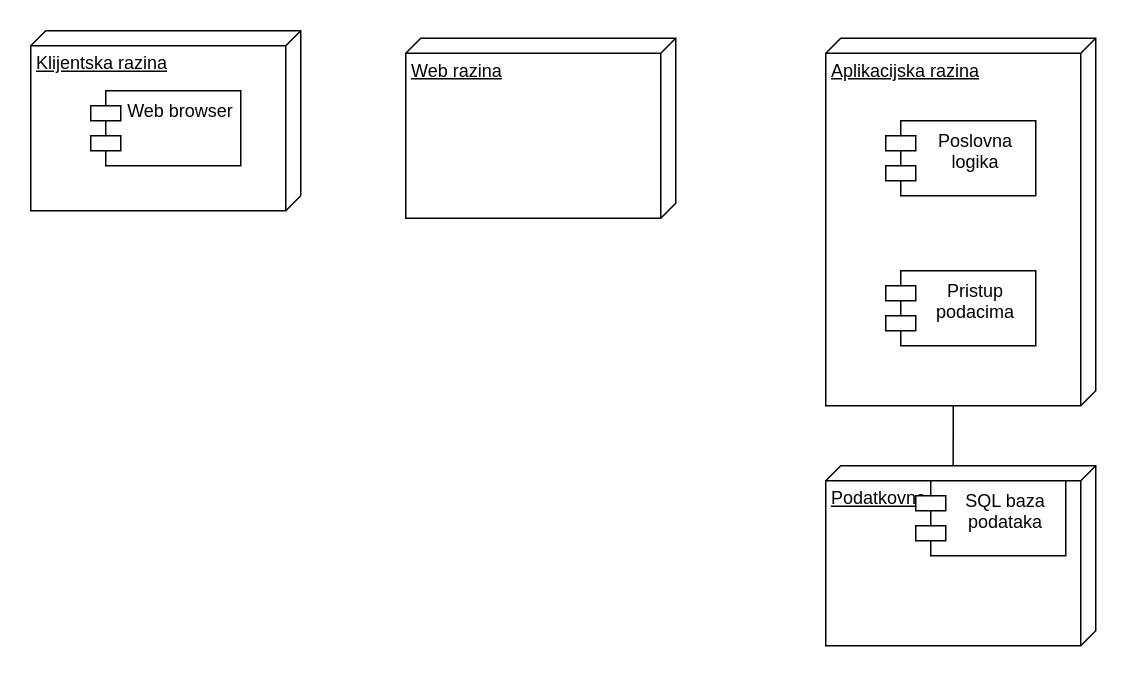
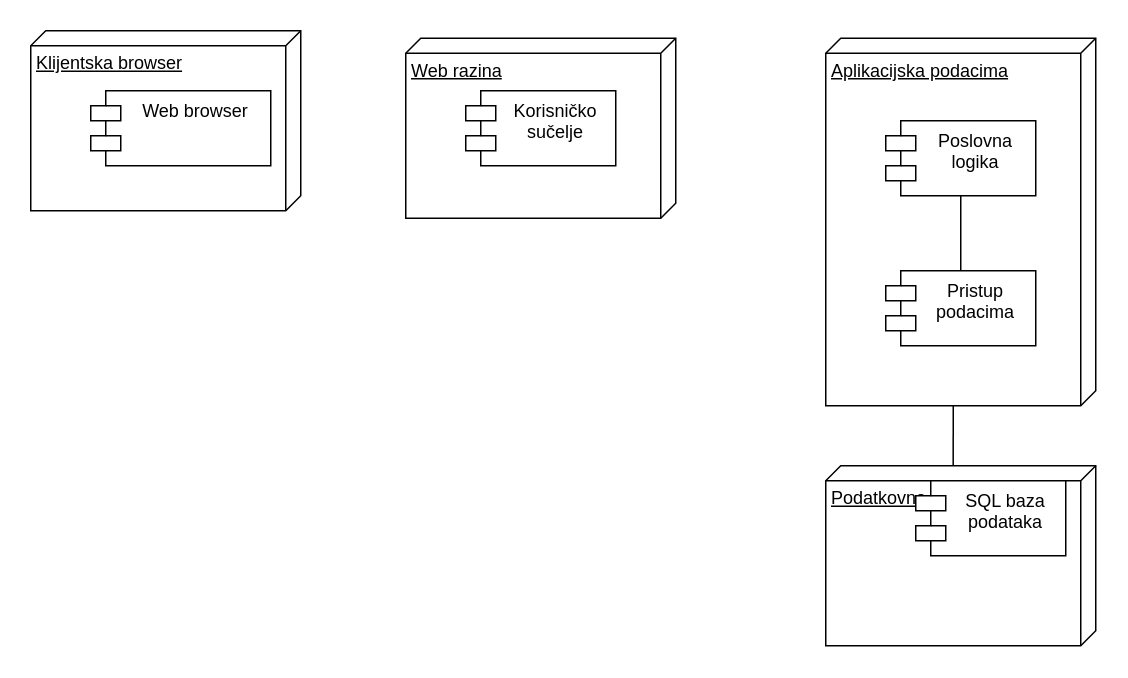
  <mxCell id="0" />
  <mxCell id="1" parent="0" />
- <mxCell id="2" value="Klijentska razina" style="verticalAlign=top;align=left;spacingTop=8;spacingLeft=2;spacingRight=12;shape=cube;size=10;direction=south;fontStyle=4;html=1;whiteSpace=wrap;" parent="1" vertex="1"><mxGeometry x="20" y="20" width="180" height="120" as="geometry" /></mxCell>
- <mxCell id="3" value="Web browser" style="shape=module;align=left;spacingLeft=20;align=center;verticalAlign=top;whiteSpace=wrap;html=1;" parent="1" vertex="1"><mxGeometry x="60" y="60" width="100" height="50" as="geometry" /></mxCell>
+ <mxCell id="2" value="Klijentska browser" style="verticalAlign=top;align=left;spacingTop=8;spacingLeft=2;spacingRight=12;shape=cube;size=10;direction=south;fontStyle=4;html=1;whiteSpace=wrap;" parent="1" vertex="1"><mxGeometry x="20" y="20" width="180" height="120" as="geometry" /></mxCell>
+ <mxCell id="3" value="Web browser" style="shape=module;align=left;spacingLeft=20;align=center;verticalAlign=top;whiteSpace=wrap;html=1;" parent="1" vertex="1"><mxGeometry x="60" y="60" width="120" height="50" as="geometry" /></mxCell>
  <mxCell id="4" value="Web razina" style="verticalAlign=top;align=left;spacingTop=8;spacingLeft=2;spacingRight=12;shape=cube;size=10;direction=south;fontStyle=4;html=1;whiteSpace=wrap;" parent="1" vertex="1"><mxGeometry x="270" y="25" width="180" height="120" as="geometry" /></mxCell>
- <mxCell id="6" value="Aplikacijska razina" style="verticalAlign=top;align=left;spacingTop=8;spacingLeft=2;spacingRight=12;shape=cube;size=10;direction=south;fontStyle=4;html=1;whiteSpace=wrap;" parent="1" vertex="1"><mxGeometry x="550" y="25" width="180" height="245" as="geometry" /></mxCell>
+ <mxCell id="5" value="Korisničko sučelje" style="shape=module;align=left;spacingLeft=20;align=center;verticalAlign=top;whiteSpace=wrap;html=1;" parent="1" vertex="1"><mxGeometry x="310" y="60" width="100" height="50" as="geometry" /></mxCell>
+ <mxCell id="6" value="Aplikacijska podacima" style="verticalAlign=top;align=left;spacingTop=8;spacingLeft=2;spacingRight=12;shape=cube;size=10;direction=south;fontStyle=4;html=1;whiteSpace=wrap;" parent="1" vertex="1"><mxGeometry x="550" y="25" width="180" height="245" as="geometry" /></mxCell>
  <mxCell id="7" value="Poslovna logika" style="shape=module;align=left;spacingLeft=20;align=center;verticalAlign=top;whiteSpace=wrap;html=1;" parent="1" vertex="1"><mxGeometry x="590" y="80" width="100" height="50" as="geometry" /></mxCell>
  <mxCell id="8" value="Pristup podacima" style="shape=module;align=left;spacingLeft=20;align=center;verticalAlign=top;whiteSpace=wrap;html=1;" parent="1" vertex="1"><mxGeometry x="590" y="180" width="100" height="50" as="geometry" /></mxCell>
  <mxCell id="9" value="Podatkovna razina" style="verticalAlign=top;align=left;spacingTop=8;spacingLeft=2;spacingRight=12;shape=cube;size=10;direction=south;fontStyle=4;html=1;whiteSpace=wrap;" parent="1" vertex="1"><mxGeometry x="550" y="310" width="180" height="120" as="geometry" /></mxCell>
  <mxCell id="10" value="SQL baza podataka" style="shape=module;align=left;spacingLeft=20;align=center;verticalAlign=top;whiteSpace=wrap;html=1;" parent="1" vertex="1"><mxGeometry x="610" y="320" width="100" height="50" as="geometry" /></mxCell>
+ <mxCell id="11" value="" style="endArrow=none;html=1;rounded=0;entryX=0.5;entryY=1;entryDx=0;entryDy=0;exitX=0.5;exitY=0;exitDx=0;exitDy=0;" parent="1" source="8" target="7" edge="1"><mxGeometry width="50" height="50" relative="1" as="geometry"><mxPoint x="540" y="250" as="sourcePoint" /><mxPoint x="590" y="200" as="targetPoint" /></mxGeometry></mxCell>
  <mxCell id="12" value="" style="endArrow=none;html=1;rounded=0;entryX=0;entryY=0;entryDx=245;entryDy=95;entryPerimeter=0;exitX=-0.002;exitY=0.528;exitDx=0;exitDy=0;exitPerimeter=0;" parent="1" source="9" target="6" edge="1"><mxGeometry width="50" height="50" relative="1" as="geometry"><mxPoint x="540" y="250" as="sourcePoint" /><mxPoint x="590" y="200" as="targetPoint" /></mxGeometry></mxCell>
